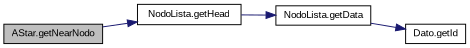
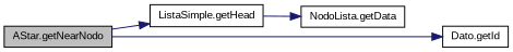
  digraph {
    fontname="Liberation Sans"
    rankdir=LR
    node [color=black fillcolor=white fontname="Liberation Sans" fontsize=10 shape=record style=filled]
    edge [color=midnightblue fontname="Liberation Sans" fontsize=10 labelfontname=Helvetica labelfontsize=10 style=solid]
    n1 [fillcolor=grey75 fontcolor=black height=0.2 label="AStar.getNearNodo" width=0.4]
-   n2 [height=0.2 label="NodoLista.getHead" width=0.4]
+   n2 [height=0.2 label="ListaSimple.getHead" width=0.4]
    n3 [height=0.2 label="Dato.getId" width=0.4]
    n4 [height=0.2 label="NodoLista.getData" width=0.4]
    n1 -> n2
-   n4 -> n3
+   n1 -> n3
    n2 -> n4
  }
